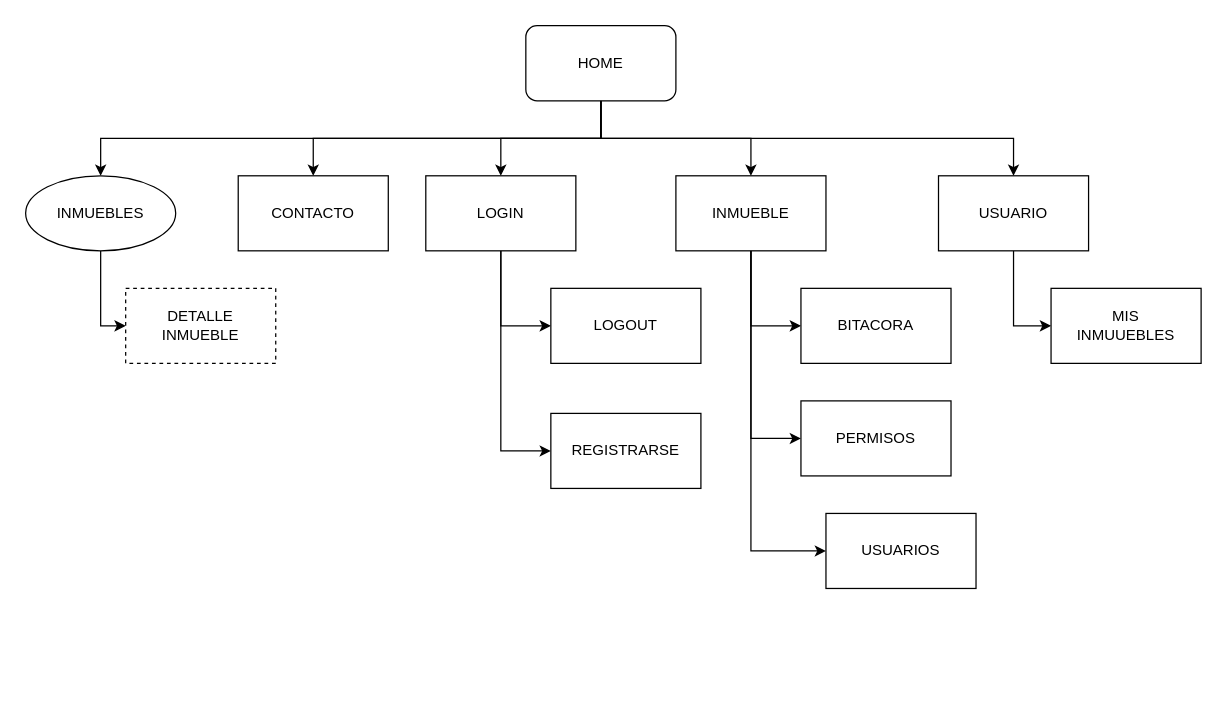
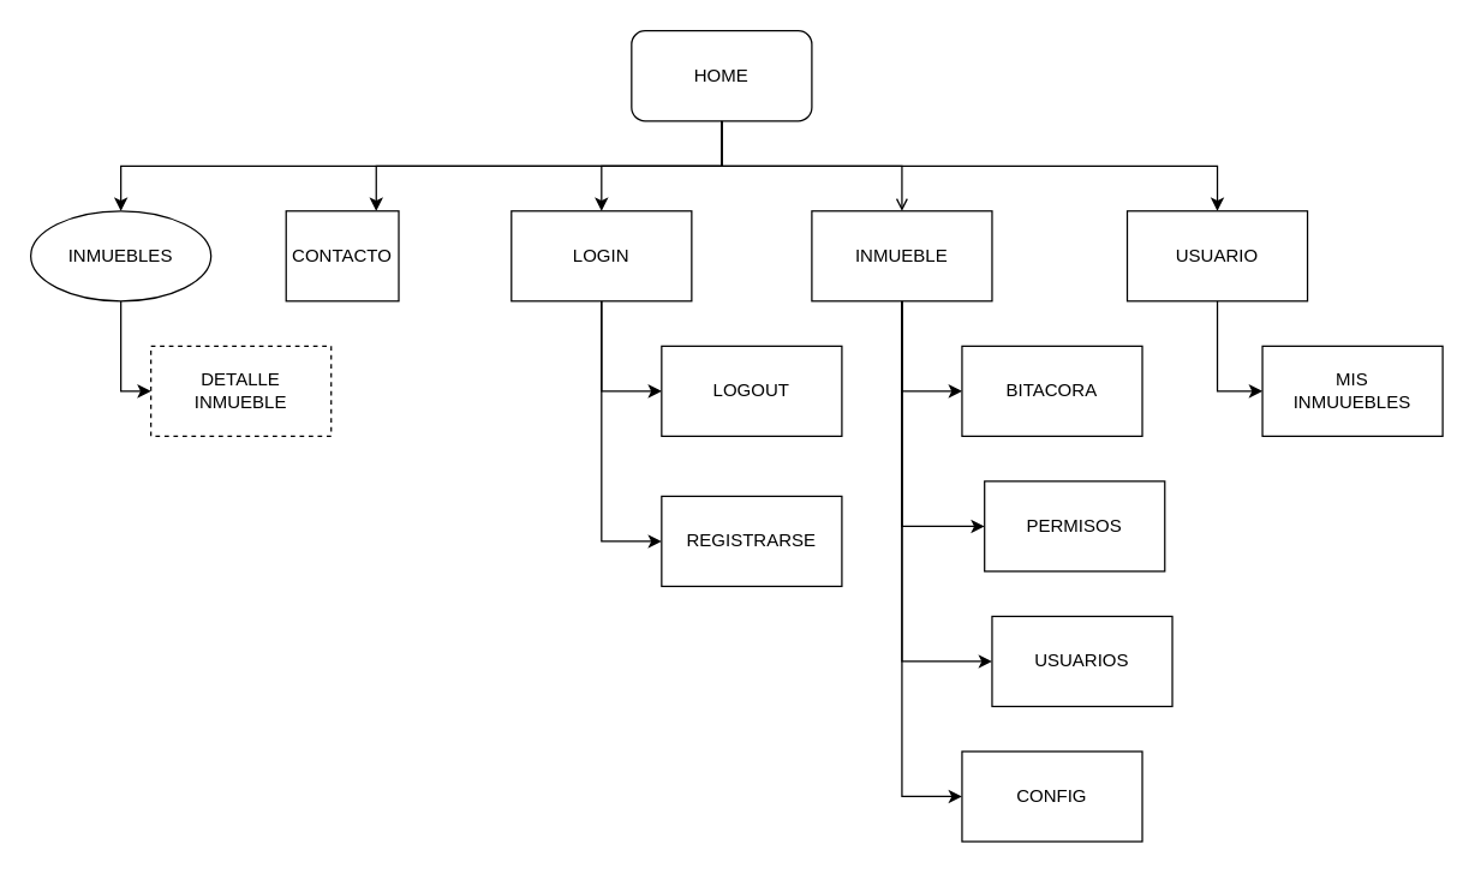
  <mxCell id="0" />
  <mxCell id="1" parent="0" />
  <mxCell id="2" style="edgeStyle=orthogonalEdgeStyle;html=1;entryX=0.5;entryY=0;entryDx=0;entryDy=0;elbow=vertical;rounded=0;" edge="1" parent="1" source="7" target="13"><mxGeometry relative="1" as="geometry"><Array as="points"><mxPoint x="480" y="110" /><mxPoint x="400" y="110" /></Array></mxGeometry></mxCell>
  <mxCell id="3" style="edgeStyle=orthogonalEdgeStyle;rounded=0;html=1;elbow=vertical;" edge="1" parent="1" source="7" target="10"><mxGeometry relative="1" as="geometry"><Array as="points"><mxPoint x="480" y="110" /><mxPoint x="250" y="110" /></Array></mxGeometry></mxCell>
  <mxCell id="4" style="edgeStyle=orthogonalEdgeStyle;rounded=0;html=1;elbow=vertical;" edge="1" parent="1" source="7" target="9"><mxGeometry relative="1" as="geometry"><Array as="points"><mxPoint x="480" y="110" /><mxPoint x="80" y="110" /></Array></mxGeometry></mxCell>
- <mxCell id="5" style="edgeStyle=orthogonalEdgeStyle;rounded=0;html=1;elbow=vertical;" edge="1" parent="1" source="7" target="20"><mxGeometry relative="1" as="geometry"><Array as="points"><mxPoint x="480" y="110" /><mxPoint x="600" y="110" /></Array></mxGeometry></mxCell>
+ <mxCell id="5" style="edgeStyle=orthogonalEdgeStyle;rounded=0;html=1;elbow=vertical;endArrow=open;" edge="1" parent="1" source="7" target="20"><mxGeometry relative="1" as="geometry"><Array as="points"><mxPoint x="480" y="110" /><mxPoint x="600" y="110" /></Array></mxGeometry></mxCell>
  <mxCell id="6" style="edgeStyle=orthogonalEdgeStyle;rounded=0;html=1;elbow=vertical;" edge="1" parent="1" source="7" target="27"><mxGeometry relative="1" as="geometry"><Array as="points"><mxPoint x="480" y="110" /><mxPoint x="810" y="110" /></Array></mxGeometry></mxCell>
  <mxCell id="7" value="HOME" style="whiteSpace=wrap;html=1;rounded=1;" vertex="1" parent="1"><mxGeometry x="420" y="20" width="120" height="60" as="geometry" /></mxCell>
  <mxCell id="8" style="edgeStyle=orthogonalEdgeStyle;rounded=0;html=1;entryX=0;entryY=0.5;entryDx=0;entryDy=0;elbow=vertical;" edge="1" parent="1" source="9" target="15"><mxGeometry relative="1" as="geometry" /></mxCell>
  <mxCell id="9" value="INMUEBLES" style="ellipse;whiteSpace=wrap;html=1;" vertex="1" parent="1"><mxGeometry x="20" y="140" width="120" height="60" as="geometry" /></mxCell>
- <mxCell id="10" value="CONTACTO" style="rounded=0;whiteSpace=wrap;html=1;" vertex="1" parent="1"><mxGeometry x="190" y="140" width="120" height="60" as="geometry" /></mxCell>
+ <mxCell id="10" value="CONTACTO" style="rounded=0;whiteSpace=wrap;html=1;" vertex="1" parent="1"><mxGeometry x="190" y="140" width="75" height="60" as="geometry" /></mxCell>
  <mxCell id="11" style="edgeStyle=orthogonalEdgeStyle;rounded=0;html=1;entryX=0;entryY=0.5;entryDx=0;entryDy=0;elbow=vertical;" edge="1" parent="1" source="13" target="24"><mxGeometry relative="1" as="geometry" /></mxCell>
  <mxCell id="12" style="edgeStyle=orthogonalEdgeStyle;rounded=0;html=1;entryX=0;entryY=0.5;entryDx=0;entryDy=0;elbow=vertical;" edge="1" parent="1" source="13" target="14"><mxGeometry relative="1" as="geometry" /></mxCell>
  <mxCell id="13" value="LOGIN&lt;span style=&quot;color: rgba(0 , 0 , 0 , 0) ; font-family: monospace ; font-size: 0px&quot;&gt;%3CmxGraphModel%3E%3Croot%3E%3CmxCell%20id%3D%220%22%2F%3E%3CmxCell%20id%3D%221%22%20parent%3D%220%22%2F%3E%3CmxCell%20id%3D%222%22%20value%3D%22HOME%22%20style%3D%22rounded%3D0%3BwhiteSpace%3Dwrap%3Bhtml%3D1%3B%22%20vertex%3D%221%22%20parent%3D%221%22%3E%3CmxGeometry%20x%3D%22320%22%20y%3D%2230%22%20width%3D%22120%22%20height%3D%2260%22%20as%3D%22geometry%22%2F%3E%3C%2FmxCell%3E%3C%2Froot%3E%3C%2FmxGraphModel%3E&lt;/span&gt;" style="rounded=0;whiteSpace=wrap;html=1;" vertex="1" parent="1"><mxGeometry x="340" y="140" width="120" height="60" as="geometry" /></mxCell>
  <mxCell id="14" value="REGISTRARSE" style="rounded=0;whiteSpace=wrap;html=1;" vertex="1" parent="1"><mxGeometry x="440" y="330" width="120" height="60" as="geometry" /></mxCell>
  <mxCell id="15" value="DETALLE&lt;br&gt;INMUEBLE" style="rounded=0;whiteSpace=wrap;html=1;dashed=1;" vertex="1" parent="1"><mxGeometry x="100" y="230" width="120" height="60" as="geometry" /></mxCell>
  <mxCell id="16" style="edgeStyle=orthogonalEdgeStyle;rounded=0;html=1;entryX=0;entryY=0.5;entryDx=0;entryDy=0;elbow=vertical;" edge="1" parent="1" source="20" target="21"><mxGeometry relative="1" as="geometry" /></mxCell>
  <mxCell id="17" style="edgeStyle=orthogonalEdgeStyle;rounded=0;html=1;entryX=0;entryY=0.5;entryDx=0;entryDy=0;elbow=vertical;" edge="1" parent="1" source="20" target="22"><mxGeometry relative="1" as="geometry" /></mxCell>
  <mxCell id="18" style="edgeStyle=orthogonalEdgeStyle;rounded=0;html=1;entryX=0;entryY=0.5;entryDx=0;entryDy=0;elbow=vertical;" edge="1" parent="1" source="20" target="23"><mxGeometry relative="1" as="geometry" /></mxCell>
+ <mxCell id="19" style="edgeStyle=orthogonalEdgeStyle;rounded=0;html=1;entryX=0;entryY=0.5;entryDx=0;entryDy=0;elbow=vertical;" edge="1" parent="1" source="20" target="25"><mxGeometry relative="1" as="geometry" /></mxCell>
  <mxCell id="20" value="INMUEBLE" style="rounded=0;whiteSpace=wrap;html=1;" vertex="1" parent="1"><mxGeometry x="540" y="140" width="120" height="60" as="geometry" /></mxCell>
  <mxCell id="21" value="BITACORA" style="rounded=0;whiteSpace=wrap;html=1;" vertex="1" parent="1"><mxGeometry x="640" y="230" width="120" height="60" as="geometry" /></mxCell>
- <mxCell id="22" value="PERMISOS" style="rounded=0;whiteSpace=wrap;html=1;" vertex="1" parent="1"><mxGeometry x="640" y="320" width="120" height="60" as="geometry" /></mxCell>
+ <mxCell id="22" value="PERMISOS" style="rounded=0;whiteSpace=wrap;html=1;" vertex="1" parent="1"><mxGeometry x="655" y="320" width="120" height="60" as="geometry" /></mxCell>
  <mxCell id="23" value="USUARIOS" style="rounded=0;whiteSpace=wrap;html=1;" vertex="1" parent="1"><mxGeometry x="660" y="410" width="120" height="60" as="geometry" /></mxCell>
  <mxCell id="24" value="LOGOUT" style="rounded=0;whiteSpace=wrap;html=1;" vertex="1" parent="1"><mxGeometry x="440" y="230" width="120" height="60" as="geometry" /></mxCell>
+ <mxCell id="25" value="CONFIG" style="rounded=0;whiteSpace=wrap;html=1;" vertex="1" parent="1"><mxGeometry x="640" y="500" width="120" height="60" as="geometry" /></mxCell>
  <mxCell id="26" style="edgeStyle=orthogonalEdgeStyle;rounded=0;html=1;entryX=0;entryY=0.5;entryDx=0;entryDy=0;elbow=vertical;" edge="1" parent="1" source="27" target="28"><mxGeometry relative="1" as="geometry" /></mxCell>
  <mxCell id="27" value="USUARIO" style="rounded=0;whiteSpace=wrap;html=1;" vertex="1" parent="1"><mxGeometry x="750" y="140" width="120" height="60" as="geometry" /></mxCell>
  <mxCell id="28" value="MIS&lt;br&gt;INMUUEBLES" style="rounded=0;whiteSpace=wrap;html=1;" vertex="1" parent="1"><mxGeometry x="840" y="230" width="120" height="60" as="geometry" /></mxCell>
